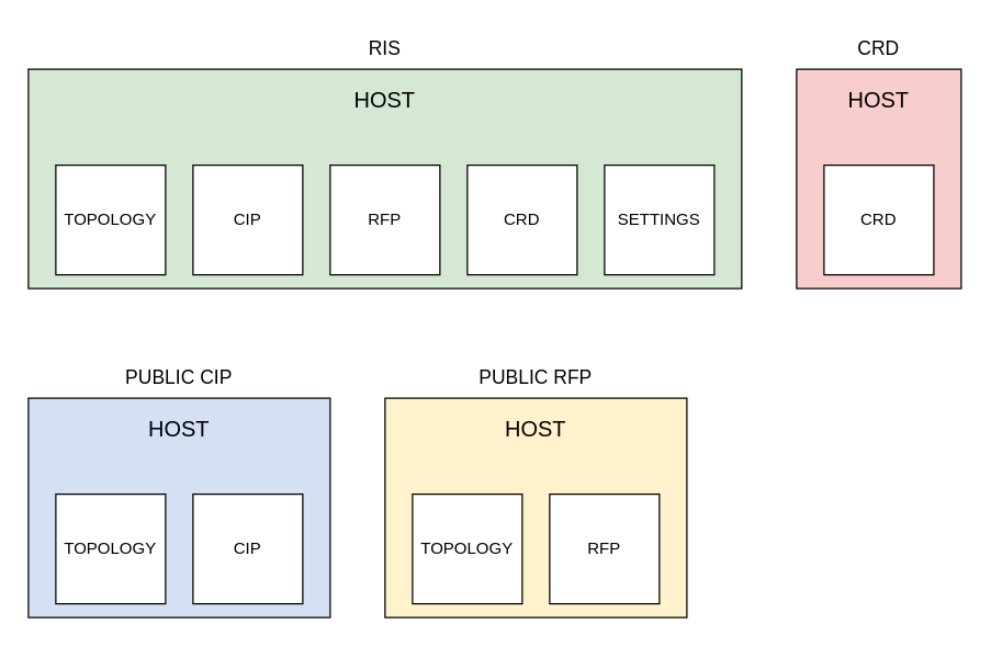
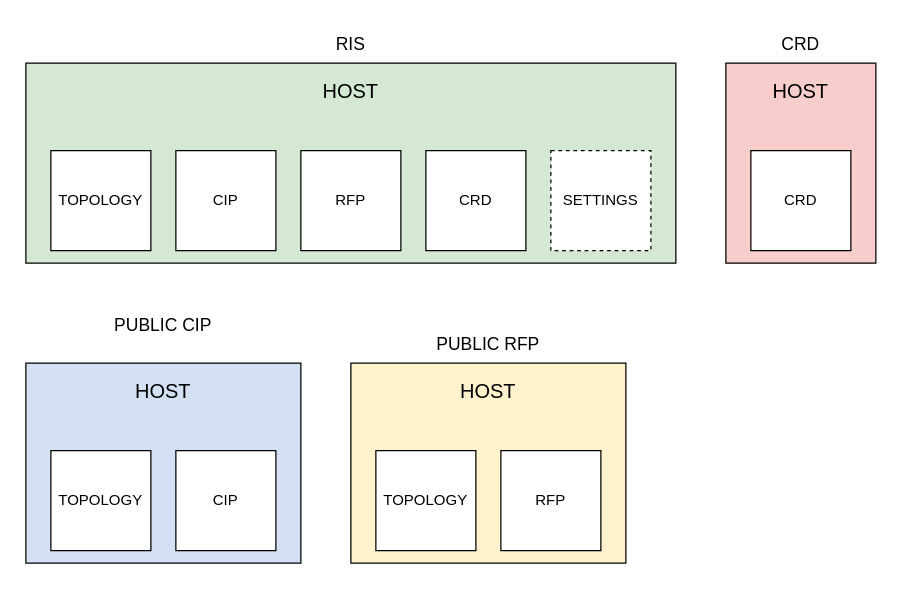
  <mxCell id="0" />
  <mxCell id="1" parent="0" />
  <mxCell id="2" value="&lt;div style=&quot;font-size: 16px;&quot;&gt;&lt;font style=&quot;font-size: 16px;&quot;&gt;HOST&lt;/font&gt;&lt;/div&gt;&lt;div style=&quot;font-size: 16px;&quot;&gt;&lt;font style=&quot;font-size: 16px;&quot;&gt;&lt;br&gt;&lt;/font&gt;&lt;/div&gt;&lt;div style=&quot;font-size: 16px;&quot;&gt;&lt;font style=&quot;font-size: 16px;&quot;&gt;&lt;br&gt;&lt;/font&gt;&lt;/div&gt;&lt;div style=&quot;font-size: 16px;&quot;&gt;&lt;font style=&quot;font-size: 16px;&quot;&gt;&lt;br&gt;&lt;/font&gt;&lt;/div&gt;&lt;div style=&quot;font-size: 16px;&quot;&gt;&lt;font style=&quot;font-size: 16px;&quot;&gt;&lt;br&gt;&lt;/font&gt;&lt;/div&gt;&lt;div style=&quot;font-size: 16px;&quot;&gt;&lt;font style=&quot;font-size: 16px;&quot;&gt;&lt;br&gt;&lt;/font&gt;&lt;/div&gt;&lt;div style=&quot;font-size: 16px;&quot;&gt;&lt;font style=&quot;font-size: 16px;&quot;&gt;&lt;br&gt;&lt;/font&gt;&lt;/div&gt;" style="whiteSpace=wrap;html=1;fillColor=#D5E8D4;" vertex="1" parent="1"><mxGeometry x="20" y="50" width="520" height="160" as="geometry" /></mxCell>
  <mxCell id="3" value="TOPOLOGY" style="whiteSpace=wrap;html=1;aspect=fixed;" vertex="1" parent="1"><mxGeometry x="40" y="120" width="80" height="80" as="geometry" /></mxCell>
  <mxCell id="4" value="CIP" style="whiteSpace=wrap;html=1;aspect=fixed;" vertex="1" parent="1"><mxGeometry x="140" y="120" width="80" height="80" as="geometry" /></mxCell>
  <mxCell id="5" value="RFP" style="whiteSpace=wrap;html=1;aspect=fixed;" vertex="1" parent="1"><mxGeometry x="240" y="120" width="80" height="80" as="geometry" /></mxCell>
  <mxCell id="6" value="CRD" style="whiteSpace=wrap;html=1;aspect=fixed;" vertex="1" parent="1"><mxGeometry x="340" y="120" width="80" height="80" as="geometry" /></mxCell>
- <mxCell id="7" value="SETTINGS" style="whiteSpace=wrap;html=1;aspect=fixed;" vertex="1" parent="1"><mxGeometry x="440" y="120" width="80" height="80" as="geometry" /></mxCell>
+ <mxCell id="7" value="SETTINGS" style="whiteSpace=wrap;html=1;aspect=fixed;dashed=1;" vertex="1" parent="1"><mxGeometry x="440" y="120" width="80" height="80" as="geometry" /></mxCell>
  <mxCell id="8" value="&lt;div style=&quot;font-size: 16px;&quot;&gt;&lt;font style=&quot;font-size: 16px;&quot;&gt;HOST&lt;/font&gt;&lt;/div&gt;&lt;div style=&quot;font-size: 16px;&quot;&gt;&lt;font style=&quot;font-size: 16px;&quot;&gt;&lt;br&gt;&lt;/font&gt;&lt;/div&gt;&lt;div style=&quot;font-size: 16px;&quot;&gt;&lt;font style=&quot;font-size: 16px;&quot;&gt;&lt;br&gt;&lt;/font&gt;&lt;/div&gt;&lt;div style=&quot;font-size: 16px;&quot;&gt;&lt;font style=&quot;font-size: 16px;&quot;&gt;&lt;br&gt;&lt;/font&gt;&lt;/div&gt;&lt;div style=&quot;font-size: 16px;&quot;&gt;&lt;font style=&quot;font-size: 16px;&quot;&gt;&lt;br&gt;&lt;/font&gt;&lt;/div&gt;&lt;div style=&quot;font-size: 16px;&quot;&gt;&lt;font style=&quot;font-size: 16px;&quot;&gt;&lt;br&gt;&lt;/font&gt;&lt;/div&gt;&lt;div style=&quot;font-size: 16px;&quot;&gt;&lt;font style=&quot;font-size: 16px;&quot;&gt;&lt;br&gt;&lt;/font&gt;&lt;/div&gt;" style="whiteSpace=wrap;html=1;fillColor=#D4E1F5;" vertex="1" parent="1"><mxGeometry x="20" y="290" width="220" height="160" as="geometry" /></mxCell>
  <mxCell id="9" value="TOPOLOGY" style="whiteSpace=wrap;html=1;aspect=fixed;" vertex="1" parent="1"><mxGeometry x="40" y="360" width="80" height="80" as="geometry" /></mxCell>
  <mxCell id="10" value="CIP" style="whiteSpace=wrap;html=1;aspect=fixed;" vertex="1" parent="1"><mxGeometry x="140" y="360" width="80" height="80" as="geometry" /></mxCell>
  <mxCell id="11" value="&lt;div style=&quot;font-size: 16px;&quot;&gt;&lt;font style=&quot;font-size: 16px;&quot;&gt;HOST&lt;/font&gt;&lt;/div&gt;&lt;div style=&quot;font-size: 16px;&quot;&gt;&lt;font style=&quot;font-size: 16px;&quot;&gt;&lt;br&gt;&lt;/font&gt;&lt;/div&gt;&lt;div style=&quot;font-size: 16px;&quot;&gt;&lt;font style=&quot;font-size: 16px;&quot;&gt;&lt;br&gt;&lt;/font&gt;&lt;/div&gt;&lt;div style=&quot;font-size: 16px;&quot;&gt;&lt;font style=&quot;font-size: 16px;&quot;&gt;&lt;br&gt;&lt;/font&gt;&lt;/div&gt;&lt;div style=&quot;font-size: 16px;&quot;&gt;&lt;font style=&quot;font-size: 16px;&quot;&gt;&lt;br&gt;&lt;/font&gt;&lt;/div&gt;&lt;div style=&quot;font-size: 16px;&quot;&gt;&lt;font style=&quot;font-size: 16px;&quot;&gt;&lt;br&gt;&lt;/font&gt;&lt;/div&gt;&lt;div style=&quot;font-size: 16px;&quot;&gt;&lt;font style=&quot;font-size: 16px;&quot;&gt;&lt;br&gt;&lt;/font&gt;&lt;/div&gt;" style="whiteSpace=wrap;html=1;fillColor=#FFF2CC;" vertex="1" parent="1"><mxGeometry x="280" y="290" width="220" height="160" as="geometry" /></mxCell>
  <mxCell id="12" value="TOPOLOGY" style="whiteSpace=wrap;html=1;aspect=fixed;" vertex="1" parent="1"><mxGeometry x="300" y="360" width="80" height="80" as="geometry" /></mxCell>
  <mxCell id="13" value="RFP" style="whiteSpace=wrap;html=1;aspect=fixed;" vertex="1" parent="1"><mxGeometry x="400" y="360" width="80" height="80" as="geometry" /></mxCell>
  <mxCell id="14" value="&lt;div style=&quot;font-size: 16px;&quot;&gt;&lt;font style=&quot;font-size: 16px;&quot;&gt;HOST&lt;/font&gt;&lt;/div&gt;&lt;div style=&quot;font-size: 16px;&quot;&gt;&lt;font style=&quot;font-size: 16px;&quot;&gt;&lt;br&gt;&lt;/font&gt;&lt;/div&gt;&lt;div style=&quot;font-size: 16px;&quot;&gt;&lt;font style=&quot;font-size: 16px;&quot;&gt;&lt;br&gt;&lt;/font&gt;&lt;/div&gt;&lt;div style=&quot;font-size: 16px;&quot;&gt;&lt;font style=&quot;font-size: 16px;&quot;&gt;&lt;br&gt;&lt;/font&gt;&lt;/div&gt;&lt;div style=&quot;font-size: 16px;&quot;&gt;&lt;font style=&quot;font-size: 16px;&quot;&gt;&lt;br&gt;&lt;/font&gt;&lt;/div&gt;&lt;div style=&quot;font-size: 16px;&quot;&gt;&lt;font style=&quot;font-size: 16px;&quot;&gt;&lt;br&gt;&lt;/font&gt;&lt;/div&gt;&lt;div style=&quot;font-size: 16px;&quot;&gt;&lt;font style=&quot;font-size: 16px;&quot;&gt;&lt;br&gt;&lt;/font&gt;&lt;/div&gt;" style="whiteSpace=wrap;html=1;fillColor=#F8CECC;" vertex="1" parent="1"><mxGeometry x="580" y="50" width="120" height="160" as="geometry" /></mxCell>
  <mxCell id="15" value="&lt;div&gt;CRD&lt;/div&gt;" style="whiteSpace=wrap;html=1;aspect=fixed;" vertex="1" parent="1"><mxGeometry x="600" y="120" width="80" height="80" as="geometry" /></mxCell>
  <mxCell id="16" value="RIS" style="text;html=1;align=center;verticalAlign=middle;whiteSpace=wrap;rounded=0;fontSize=14;" vertex="1" parent="1"><mxGeometry x="20" y="20" width="520" height="30" as="geometry" /></mxCell>
  <mxCell id="17" value="CRD" style="text;html=1;align=center;verticalAlign=middle;whiteSpace=wrap;rounded=0;fontSize=14;" vertex="1" parent="1"><mxGeometry x="580" y="20" width="120" height="30" as="geometry" /></mxCell>
- <mxCell id="18" value="&lt;div&gt;PUBLIC CIP&lt;/div&gt;" style="text;html=1;align=center;verticalAlign=middle;whiteSpace=wrap;rounded=0;fontSize=14;" vertex="1" parent="1"><mxGeometry x="20" y="260" width="220" height="30" as="geometry" /></mxCell>
+ <mxCell id="18" value="&lt;div&gt;PUBLIC CIP&lt;/div&gt;" style="text;html=1;align=center;verticalAlign=middle;whiteSpace=wrap;rounded=0;fontSize=14;" vertex="1" parent="1"><mxGeometry x="20" y="245" width="220" height="30" as="geometry" /></mxCell>
  <mxCell id="19" value="&lt;div&gt;PUBLIC RFP&lt;br&gt;&lt;/div&gt;" style="text;html=1;align=center;verticalAlign=middle;whiteSpace=wrap;rounded=0;fontSize=14;" vertex="1" parent="1"><mxGeometry x="280" y="260" width="220" height="30" as="geometry" /></mxCell>
